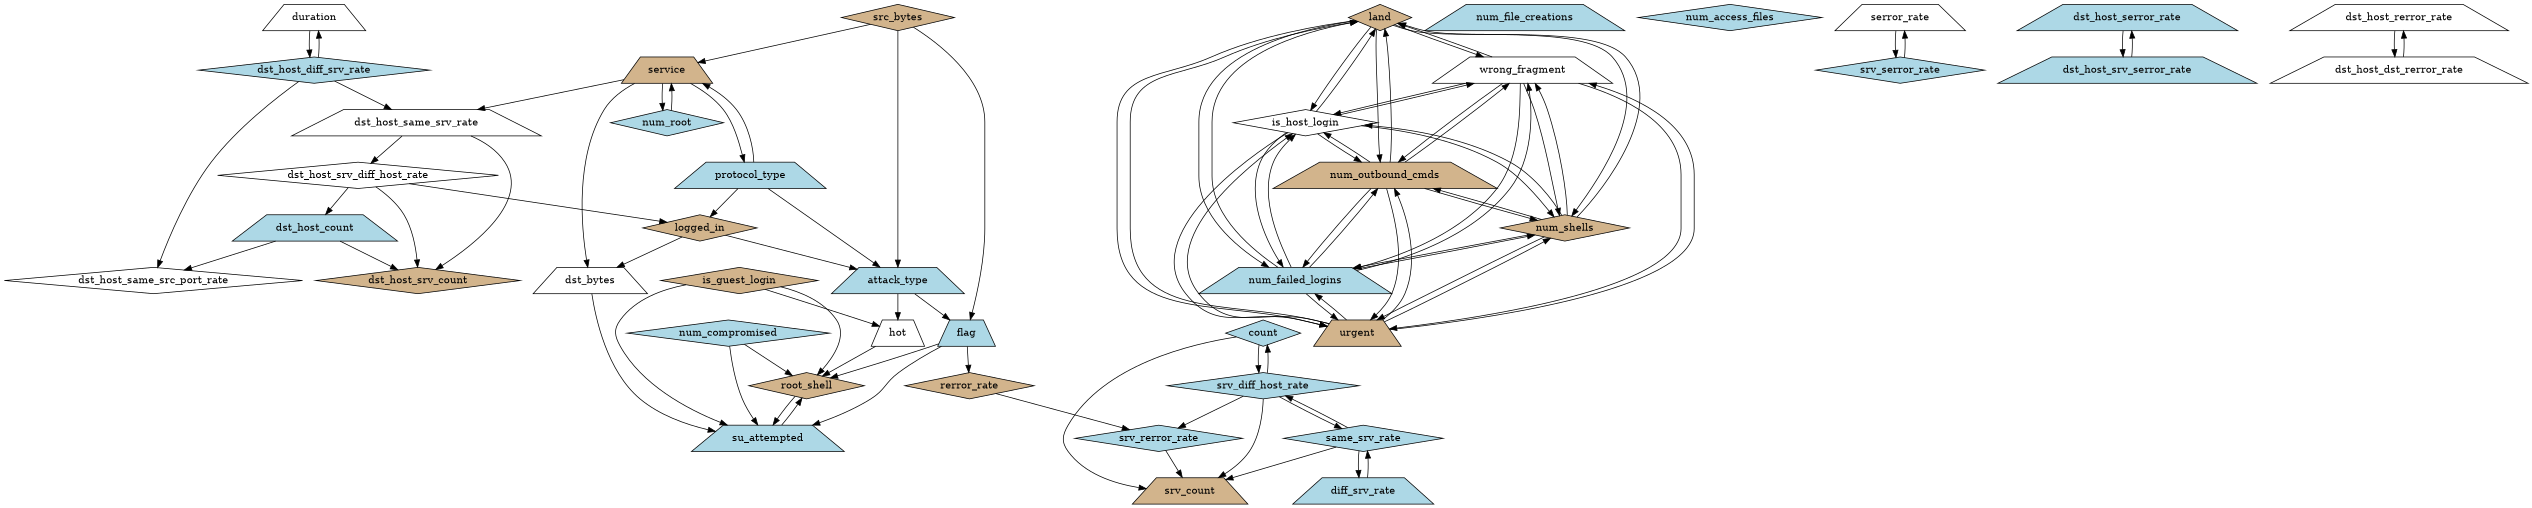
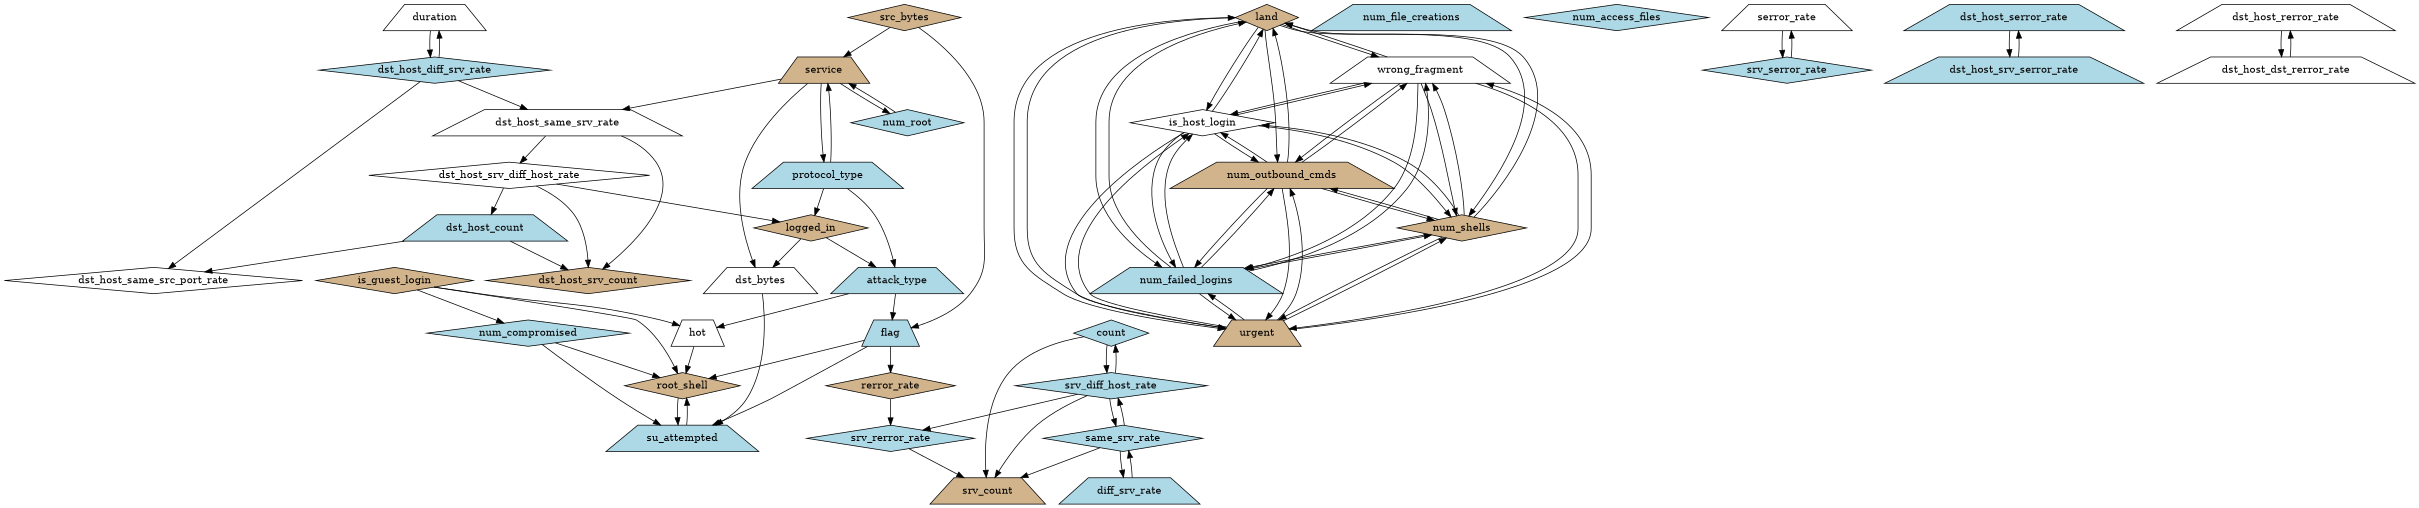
  digraph {
    node [fillcolor=lightblue shape=trapezium style=filled]
    n1 [fillcolor=white label=duration]
    n2 [label=dst_host_diff_srv_rate shape=diamond]
    n3 [fillcolor=white label=dst_host_same_srv_rate]
    n4 [fillcolor=white label=dst_host_same_src_port_rate shape=diamond]
    n5 [label=protocol_type]
    n6 [fillcolor=tan label=service]
    n7 [fillcolor=tan label=logged_in shape=diamond]
    n8 [label=attack_type]
    n9 [label=num_root shape=diamond]
    n10 [fillcolor=white label=dst_bytes]
    n11 [label=flag]
    n12 [fillcolor=white label=hot]
    n13 [fillcolor=tan label=src_bytes shape=diamond]
    n14 [fillcolor=tan label=dst_host_srv_count shape=diamond]
    n15 [fillcolor=white label=dst_host_srv_diff_host_rate shape=diamond]
    n16 [fillcolor=tan label=root_shell shape=diamond]
    n17 [label=su_attempted]
    n18 [fillcolor=tan label=rerror_rate shape=diamond]
    n19 [label=srv_rerror_rate shape=diamond]
    n20 [fillcolor=tan label=land shape=diamond]
    n21 [fillcolor=white label=wrong_fragment]
    n22 [fillcolor=tan label=urgent]
    n23 [label=num_failed_logins]
    n24 [fillcolor=tan label=num_shells shape=diamond]
    n25 [fillcolor=tan label=num_outbound_cmds]
    n26 [fillcolor=white label=is_host_login shape=diamond]
    n27 [label=num_compromised shape=diamond]
    n28 [label=num_file_creations]
    n29 [label=num_access_files shape=diamond]
    n30 [fillcolor=tan label=is_guest_login shape=diamond]
    n31 [label=count shape=diamond]
    n32 [fillcolor=tan label=srv_count]
    n33 [label=srv_diff_host_rate shape=diamond]
    n34 [label=same_srv_rate shape=diamond]
    n35 [fillcolor=white label=serror_rate]
    n36 [label=srv_serror_rate shape=diamond]
    n37 [label=diff_srv_rate]
    n38 [label=dst_host_count]
    n39 [label=dst_host_serror_rate]
    n40 [label=dst_host_srv_serror_rate]
    n41 [fillcolor=white label=dst_host_rerror_rate]
    n42 [fillcolor=white label=dst_host_dst_rerror_rate]
    n1 -> n2
    n2 -> n1
    n2 -> n3
    n2 -> n4
    n3 -> n14
    n3 -> n15
    n5 -> n6
    n5 -> n7
    n5 -> n8
    n6 -> n3
    n6 -> n5
    n6 -> n9
    n6 -> n10
    n7 -> n8
    n7 -> n10
    n8 -> n11
    n8 -> n12
    n9 -> n6
    n10 -> n17
    n11 -> n16
    n11 -> n17
    n11 -> n18
    n12 -> n16
    n13 -> n6
-   n13 -> n8
    n13 -> n11
    n15 -> n7
    n15 -> n14
    n15 -> n38
    n16 -> n17
    n17 -> n16
    n18 -> n19
    n19 -> n32
    n20 -> n21
    n20 -> n22
    n20 -> n23
    n20 -> n24
    n20 -> n25
    n20 -> n26
    n21 -> n20
    n21 -> n22
    n21 -> n23
    n21 -> n24
    n21 -> n25
    n21 -> n26
    n22 -> n20
    n22 -> n21
    n22 -> n23
    n22 -> n24
    n22 -> n25
    n22 -> n26
    n23 -> n20
    n23 -> n21
    n23 -> n22
    n23 -> n24
    n23 -> n25
    n23 -> n26
    n24 -> n20
    n24 -> n21
    n24 -> n22
    n24 -> n23
    n24 -> n25
    n24 -> n26
    n25 -> n20
    n25 -> n21
    n25 -> n22
    n25 -> n23
    n25 -> n24
    n25 -> n26
    n26 -> n20
    n26 -> n21
    n26 -> n22
    n26 -> n23
    n26 -> n24
    n26 -> n25
    n27 -> n16
    n27 -> n17
    n30 -> n12
    n30 -> n16
-   n30 -> n17
+   n30 -> n27
    n31 -> n32
    n31 -> n33
    n33 -> n19
    n33 -> n31
    n33 -> n32
    n33 -> n34
    n34 -> n32
    n34 -> n33
    n34 -> n37
    n35 -> n36
    n36 -> n35
    n37 -> n34
    n38 -> n4
    n38 -> n14
    n39 -> n40
    n40 -> n39
    n41 -> n42
    n42 -> n41
  }
